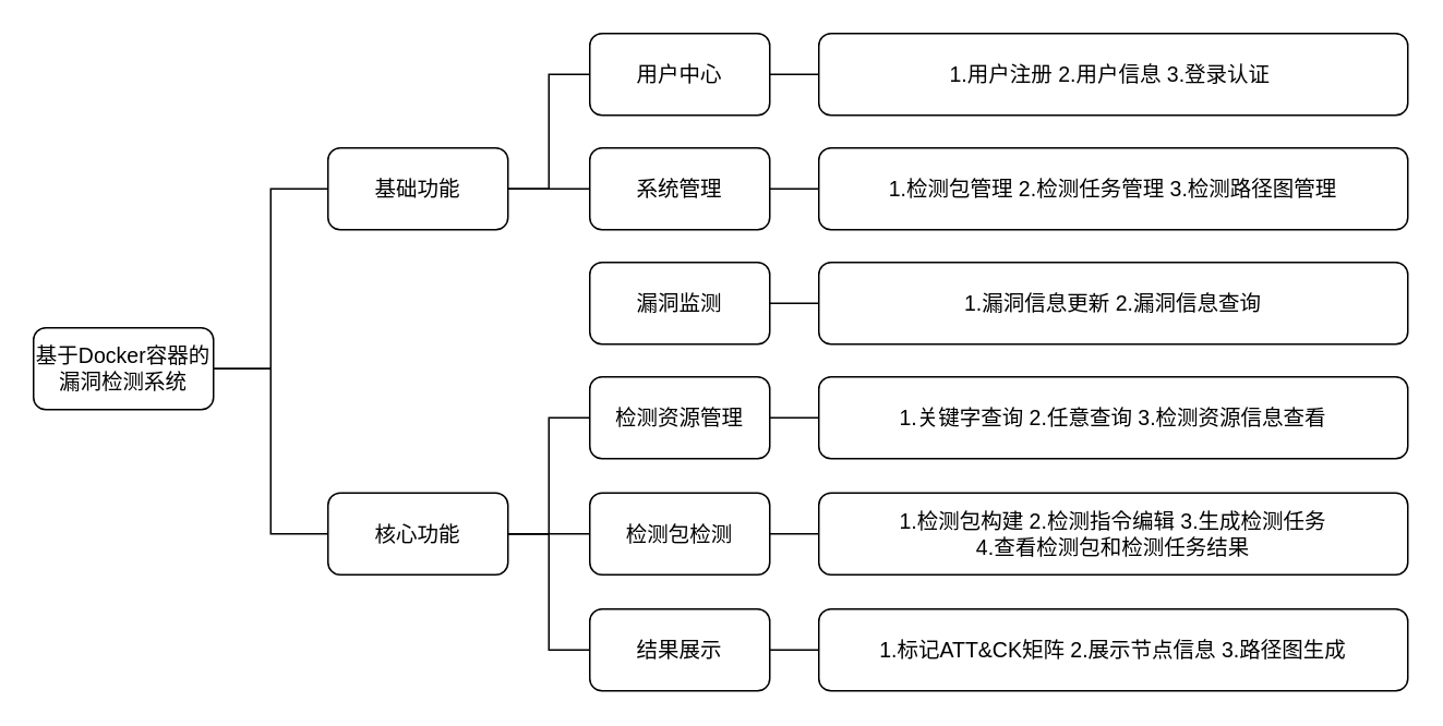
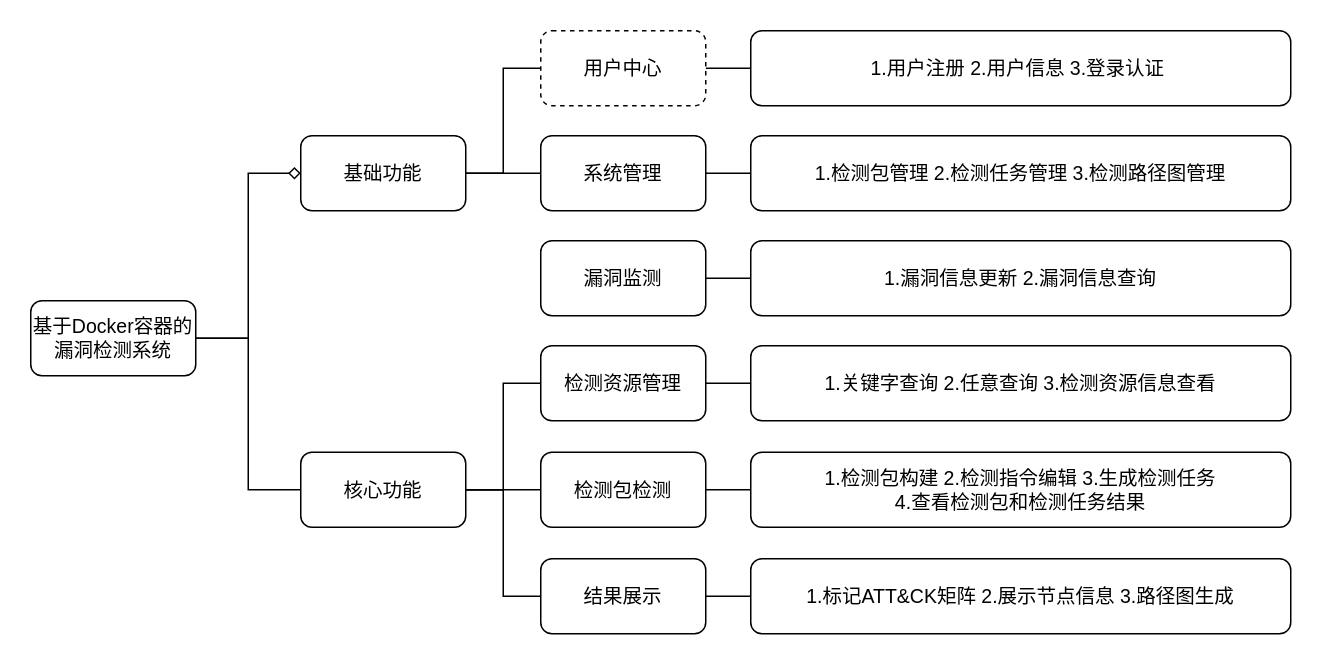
  <mxCell id="0" />
  <mxCell id="1" parent="0" />
- <mxCell id="2" style="edgeStyle=orthogonalEdgeStyle;rounded=0;orthogonalLoop=1;jettySize=auto;html=1;exitX=1;exitY=0.5;exitDx=0;exitDy=0;entryX=0;entryY=0.5;entryDx=0;entryDy=0;endArrow=none;endFill=0;fontSize=13;" edge="1" parent="1" source="4" target="7"><mxGeometry relative="1" as="geometry" /></mxCell>
+ <mxCell id="2" style="edgeStyle=orthogonalEdgeStyle;rounded=0;orthogonalLoop=1;jettySize=auto;html=1;exitX=1;exitY=0.5;exitDx=0;exitDy=0;entryX=0;entryY=0.5;entryDx=0;entryDy=0;endArrow=diamond;endFill=0;fontSize=13;" edge="1" parent="1" source="4" target="7"><mxGeometry relative="1" as="geometry" /></mxCell>
  <mxCell id="3" style="edgeStyle=orthogonalEdgeStyle;rounded=0;orthogonalLoop=1;jettySize=auto;html=1;exitX=1;exitY=0.5;exitDx=0;exitDy=0;entryX=0;entryY=0.5;entryDx=0;entryDy=0;endArrow=none;endFill=0;fontSize=13;" edge="1" parent="1" source="4" target="11"><mxGeometry relative="1" as="geometry" /></mxCell>
  <mxCell id="4" value="基于Docker容器的漏洞检测系统" style="rounded=1;whiteSpace=wrap;html=1;fontSize=13;" vertex="1" parent="1"><mxGeometry x="20" y="200" width="110" height="50" as="geometry" /></mxCell>
  <mxCell id="5" style="edgeStyle=orthogonalEdgeStyle;rounded=0;orthogonalLoop=1;jettySize=auto;html=1;exitX=1;exitY=0.5;exitDx=0;exitDy=0;entryX=0;entryY=0.5;entryDx=0;entryDy=0;endArrow=none;endFill=0;fontSize=13;" edge="1" parent="1" source="7" target="15"><mxGeometry relative="1" as="geometry" /></mxCell>
  <mxCell id="6" style="edgeStyle=orthogonalEdgeStyle;rounded=0;orthogonalLoop=1;jettySize=auto;html=1;exitX=1;exitY=0.5;exitDx=0;exitDy=0;entryX=0;entryY=0.5;entryDx=0;entryDy=0;endArrow=none;endFill=0;fontSize=13;" edge="1" parent="1" source="7" target="13"><mxGeometry relative="1" as="geometry" /></mxCell>
  <mxCell id="7" value="基础功能" style="rounded=1;whiteSpace=wrap;html=1;fontSize=13;" vertex="1" parent="1"><mxGeometry x="200" y="90" width="110" height="50" as="geometry" /></mxCell>
  <mxCell id="8" style="edgeStyle=orthogonalEdgeStyle;rounded=0;orthogonalLoop=1;jettySize=auto;html=1;exitX=1;exitY=0.5;exitDx=0;exitDy=0;entryX=0;entryY=0.5;entryDx=0;entryDy=0;endArrow=none;endFill=0;fontSize=13;" edge="1" parent="1" source="11" target="17"><mxGeometry relative="1" as="geometry" /></mxCell>
  <mxCell id="9" style="edgeStyle=orthogonalEdgeStyle;rounded=0;orthogonalLoop=1;jettySize=auto;html=1;exitX=1;exitY=0.5;exitDx=0;exitDy=0;entryX=0;entryY=0.5;entryDx=0;entryDy=0;endArrow=none;endFill=0;fontSize=13;" edge="1" parent="1" source="11" target="19"><mxGeometry relative="1" as="geometry" /></mxCell>
  <mxCell id="10" style="edgeStyle=orthogonalEdgeStyle;rounded=0;orthogonalLoop=1;jettySize=auto;html=1;exitX=1;exitY=0.5;exitDx=0;exitDy=0;entryX=0;entryY=0.5;entryDx=0;entryDy=0;fontSize=13;endArrow=none;endFill=0;" edge="1" parent="1" source="11" target="28"><mxGeometry relative="1" as="geometry" /></mxCell>
  <mxCell id="11" value="核心功能" style="rounded=1;whiteSpace=wrap;html=1;fontSize=13;" vertex="1" parent="1"><mxGeometry x="200" y="301" width="110" height="50" as="geometry" /></mxCell>
  <mxCell id="12" style="edgeStyle=orthogonalEdgeStyle;rounded=0;orthogonalLoop=1;jettySize=auto;html=1;exitX=1;exitY=0.5;exitDx=0;exitDy=0;endArrow=none;endFill=0;fontSize=13;" edge="1" parent="1" source="13" target="23"><mxGeometry relative="1" as="geometry" /></mxCell>
  <mxCell id="13" value="系统管理" style="rounded=1;whiteSpace=wrap;html=1;fontSize=13;" vertex="1" parent="1"><mxGeometry x="360" y="90" width="110" height="50" as="geometry" /></mxCell>
  <mxCell id="14" style="edgeStyle=orthogonalEdgeStyle;rounded=0;orthogonalLoop=1;jettySize=auto;html=1;exitX=1;exitY=0.5;exitDx=0;exitDy=0;entryX=0;entryY=0.5;entryDx=0;entryDy=0;endArrow=none;endFill=0;fontSize=13;" edge="1" parent="1" source="15" target="22"><mxGeometry relative="1" as="geometry" /></mxCell>
- <mxCell id="15" value="用户中心" style="rounded=1;whiteSpace=wrap;html=1;fontSize=13;" vertex="1" parent="1"><mxGeometry x="360" y="20" width="110" height="50" as="geometry" /></mxCell>
+ <mxCell id="15" value="用户中心" style="rounded=1;whiteSpace=wrap;html=1;fontSize=13;dashed=1;" vertex="1" parent="1"><mxGeometry x="360" y="20" width="110" height="50" as="geometry" /></mxCell>
  <mxCell id="16" style="edgeStyle=orthogonalEdgeStyle;rounded=0;orthogonalLoop=1;jettySize=auto;html=1;exitX=1;exitY=0.5;exitDx=0;exitDy=0;endArrow=none;endFill=0;fontSize=13;" edge="1" parent="1" source="17" target="25"><mxGeometry relative="1" as="geometry" /></mxCell>
  <mxCell id="17" value="检测包检测" style="rounded=1;whiteSpace=wrap;html=1;fontSize=13;" vertex="1" parent="1"><mxGeometry x="360" y="301" width="110" height="50" as="geometry" /></mxCell>
  <mxCell id="18" style="edgeStyle=orthogonalEdgeStyle;rounded=0;orthogonalLoop=1;jettySize=auto;html=1;exitX=1;exitY=0.5;exitDx=0;exitDy=0;entryX=0;entryY=0.5;entryDx=0;entryDy=0;endArrow=none;endFill=0;fontSize=13;" edge="1" parent="1" source="19" target="26"><mxGeometry relative="1" as="geometry" /></mxCell>
  <mxCell id="19" value="结果展示" style="rounded=1;whiteSpace=wrap;html=1;fontSize=13;" vertex="1" parent="1"><mxGeometry x="360" y="372" width="110" height="50" as="geometry" /></mxCell>
  <mxCell id="20" style="edgeStyle=orthogonalEdgeStyle;rounded=0;orthogonalLoop=1;jettySize=auto;html=1;exitX=1;exitY=0.5;exitDx=0;exitDy=0;entryX=0;entryY=0.5;entryDx=0;entryDy=0;endArrow=none;endFill=0;fontSize=13;" edge="1" parent="1" source="21" target="24"><mxGeometry relative="1" as="geometry" /></mxCell>
  <mxCell id="21" value="漏洞监测" style="rounded=1;whiteSpace=wrap;html=1;fontSize=13;" vertex="1" parent="1"><mxGeometry x="360" y="160" width="110" height="50" as="geometry" /></mxCell>
  <mxCell id="22" value="1.用户注册 2.用户信息 3.登录认证&amp;nbsp;" style="rounded=1;whiteSpace=wrap;html=1;fontSize=13;" vertex="1" parent="1"><mxGeometry x="500" y="20" width="360" height="50" as="geometry" /></mxCell>
  <mxCell id="23" value="1.检测包管理 2.检测任务管理 3.检测路径图管理" style="rounded=1;whiteSpace=wrap;html=1;fontSize=13;" vertex="1" parent="1"><mxGeometry x="500" y="90" width="360" height="50" as="geometry" /></mxCell>
  <mxCell id="24" value="1.漏洞信息更新 2.漏洞信息查询" style="rounded=1;whiteSpace=wrap;html=1;fontSize=13;" vertex="1" parent="1"><mxGeometry x="500" y="160" width="360" height="50" as="geometry" /></mxCell>
  <mxCell id="25" value="1.检测包构建 2.检测指令编辑 3.生成检测任务 &lt;br style=&quot;font-size: 13px;&quot;&gt;4.查看检测包和检测任务结果" style="rounded=1;whiteSpace=wrap;html=1;fontSize=13;" vertex="1" parent="1"><mxGeometry x="500" y="301" width="360" height="50" as="geometry" /></mxCell>
  <mxCell id="26" value="1.标记ATT&amp;amp;CK矩阵 2.展示节点信息 3.路径图生成" style="rounded=1;whiteSpace=wrap;html=1;fontSize=13;" vertex="1" parent="1"><mxGeometry x="500" y="372" width="360" height="50" as="geometry" /></mxCell>
  <mxCell id="27" style="edgeStyle=orthogonalEdgeStyle;rounded=0;orthogonalLoop=1;jettySize=auto;html=1;exitX=1;exitY=0.5;exitDx=0;exitDy=0;fontSize=13;endArrow=none;endFill=0;" edge="1" parent="1" source="28" target="29"><mxGeometry relative="1" as="geometry" /></mxCell>
  <mxCell id="28" value="检测资源管理" style="rounded=1;whiteSpace=wrap;html=1;fontSize=13;" vertex="1" parent="1"><mxGeometry x="360" y="230" width="110" height="50" as="geometry" /></mxCell>
  <mxCell id="29" value="1.关键字查询 2.任意查询 3.检测资源信息查看" style="rounded=1;whiteSpace=wrap;html=1;fontSize=13;" vertex="1" parent="1"><mxGeometry x="500" y="230" width="360" height="50" as="geometry" /></mxCell>
